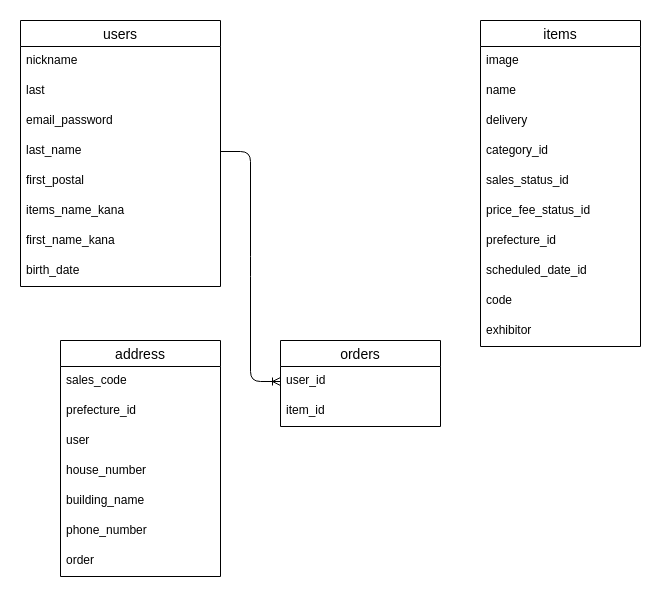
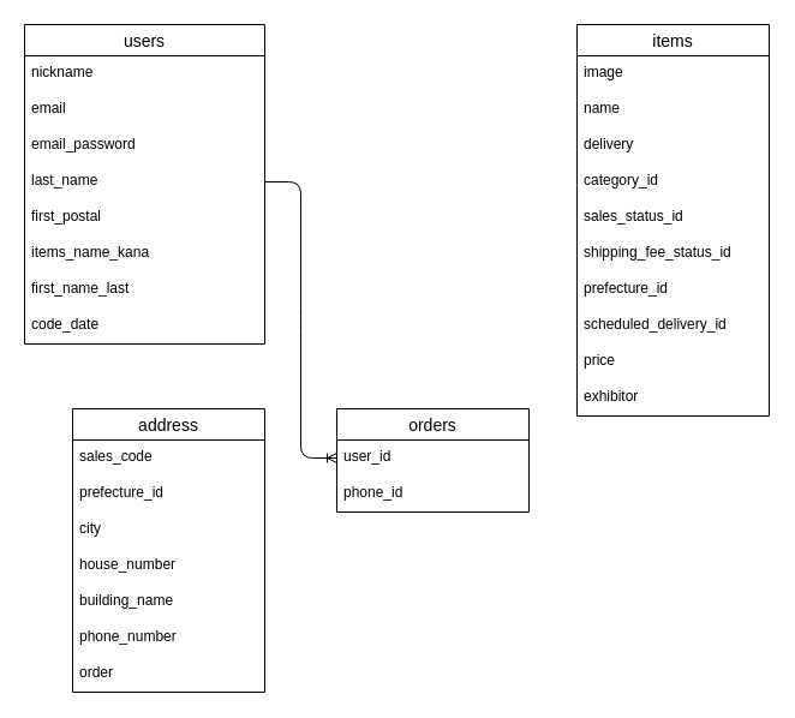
  <mxCell id="0" />
  <mxCell id="1" parent="0" />
  <mxCell id="2" value="" style="edgeStyle=entityRelationEdgeStyle;fontSize=12;html=1;endArrow=ERoneToMany;exitX=1;exitY=0.5;exitDx=0;exitDy=0;entryX=0;entryY=0.5;entryDx=0;entryDy=0;" parent="1" target="32" edge="1"><mxGeometry width="100" height="100" relative="1" as="geometry"><mxPoint x="220" y="151" as="sourcePoint" /><mxPoint x="380" y="370" as="targetPoint" /></mxGeometry></mxCell>
  <mxCell id="3" value="address" style="swimlane;fontStyle=0;childLayout=stackLayout;horizontal=1;startSize=26;horizontalStack=0;resizeParent=1;resizeParentMax=0;resizeLast=0;collapsible=1;marginBottom=0;align=center;fontSize=14;" parent="1" vertex="1"><mxGeometry x="60" y="340" width="160" height="236" as="geometry" /></mxCell>
  <mxCell id="4" value="sales_code" style="text;strokeColor=none;fillColor=none;spacingLeft=4;spacingRight=4;overflow=hidden;rotatable=0;points=[[0,0.5],[1,0.5]];portConstraint=eastwest;fontSize=12;" parent="3" vertex="1"><mxGeometry y="26" width="160" height="30" as="geometry" /></mxCell>
  <mxCell id="5" value="prefecture_id" style="text;strokeColor=none;fillColor=none;spacingLeft=4;spacingRight=4;overflow=hidden;rotatable=0;points=[[0,0.5],[1,0.5]];portConstraint=eastwest;fontSize=12;" parent="3" vertex="1"><mxGeometry y="56" width="160" height="30" as="geometry" /></mxCell>
- <mxCell id="6" value="user" style="text;strokeColor=none;fillColor=none;spacingLeft=4;spacingRight=4;overflow=hidden;rotatable=0;points=[[0,0.5],[1,0.5]];portConstraint=eastwest;fontSize=12;" parent="3" vertex="1"><mxGeometry y="86" width="160" height="30" as="geometry" /></mxCell>
+ <mxCell id="6" value="city" style="text;strokeColor=none;fillColor=none;spacingLeft=4;spacingRight=4;overflow=hidden;rotatable=0;points=[[0,0.5],[1,0.5]];portConstraint=eastwest;fontSize=12;" parent="3" vertex="1"><mxGeometry y="86" width="160" height="30" as="geometry" /></mxCell>
  <mxCell id="7" value="house_number" style="text;strokeColor=none;fillColor=none;spacingLeft=4;spacingRight=4;overflow=hidden;rotatable=0;points=[[0,0.5],[1,0.5]];portConstraint=eastwest;fontSize=12;" parent="3" vertex="1"><mxGeometry y="116" width="160" height="30" as="geometry" /></mxCell>
  <mxCell id="8" value="building_name" style="text;strokeColor=none;fillColor=none;spacingLeft=4;spacingRight=4;overflow=hidden;rotatable=0;points=[[0,0.5],[1,0.5]];portConstraint=eastwest;fontSize=12;" parent="3" vertex="1"><mxGeometry y="146" width="160" height="30" as="geometry" /></mxCell>
  <mxCell id="9" value="phone_number" style="text;strokeColor=none;fillColor=none;spacingLeft=4;spacingRight=4;overflow=hidden;rotatable=0;points=[[0,0.5],[1,0.5]];portConstraint=eastwest;fontSize=12;" parent="3" vertex="1"><mxGeometry y="176" width="160" height="30" as="geometry" /></mxCell>
  <mxCell id="10" value="order" style="text;strokeColor=none;fillColor=none;spacingLeft=4;spacingRight=4;overflow=hidden;rotatable=0;points=[[0,0.5],[1,0.5]];portConstraint=eastwest;fontSize=12;" vertex="1" parent="3"><mxGeometry y="206" width="160" height="30" as="geometry" /></mxCell>
  <mxCell id="11" value="users" style="swimlane;fontStyle=0;childLayout=stackLayout;horizontal=1;startSize=26;horizontalStack=0;resizeParent=1;resizeParentMax=0;resizeLast=0;collapsible=1;marginBottom=0;align=center;fontSize=14;" parent="1" vertex="1"><mxGeometry x="20" y="20" width="200" height="266" as="geometry" /></mxCell>
  <mxCell id="12" value="nickname" style="text;strokeColor=none;fillColor=none;spacingLeft=4;spacingRight=4;overflow=hidden;rotatable=0;points=[[0,0.5],[1,0.5]];portConstraint=eastwest;fontSize=12;" parent="11" vertex="1"><mxGeometry y="26" width="200" height="30" as="geometry" /></mxCell>
- <mxCell id="13" value="last" style="text;strokeColor=none;fillColor=none;spacingLeft=4;spacingRight=4;overflow=hidden;rotatable=0;points=[[0,0.5],[1,0.5]];portConstraint=eastwest;fontSize=12;" parent="11" vertex="1"><mxGeometry y="56" width="200" height="30" as="geometry" /></mxCell>
+ <mxCell id="13" value="email" style="text;strokeColor=none;fillColor=none;spacingLeft=4;spacingRight=4;overflow=hidden;rotatable=0;points=[[0,0.5],[1,0.5]];portConstraint=eastwest;fontSize=12;" parent="11" vertex="1"><mxGeometry y="56" width="200" height="30" as="geometry" /></mxCell>
  <mxCell id="14" value="email_password" style="text;strokeColor=none;fillColor=none;spacingLeft=4;spacingRight=4;overflow=hidden;rotatable=0;points=[[0,0.5],[1,0.5]];portConstraint=eastwest;fontSize=12;" parent="11" vertex="1"><mxGeometry y="86" width="200" height="30" as="geometry" /></mxCell>
  <mxCell id="15" value="last_name" style="text;strokeColor=none;fillColor=none;spacingLeft=4;spacingRight=4;overflow=hidden;rotatable=0;points=[[0,0.5],[1,0.5]];portConstraint=eastwest;fontSize=12;" parent="11" vertex="1"><mxGeometry y="116" width="200" height="30" as="geometry" /></mxCell>
  <mxCell id="16" value="first_postal" style="text;strokeColor=none;fillColor=none;spacingLeft=4;spacingRight=4;overflow=hidden;rotatable=0;points=[[0,0.5],[1,0.5]];portConstraint=eastwest;fontSize=12;" parent="11" vertex="1"><mxGeometry y="146" width="200" height="30" as="geometry" /></mxCell>
  <mxCell id="17" value="items_name_kana" style="text;strokeColor=none;fillColor=none;spacingLeft=4;spacingRight=4;overflow=hidden;rotatable=0;points=[[0,0.5],[1,0.5]];portConstraint=eastwest;fontSize=12;" parent="11" vertex="1"><mxGeometry y="176" width="200" height="30" as="geometry" /></mxCell>
- <mxCell id="18" value="first_name_kana" style="text;strokeColor=none;fillColor=none;spacingLeft=4;spacingRight=4;overflow=hidden;rotatable=0;points=[[0,0.5],[1,0.5]];portConstraint=eastwest;fontSize=12;" parent="11" vertex="1"><mxGeometry y="206" width="200" height="30" as="geometry" /></mxCell>
- <mxCell id="19" value="birth_date" style="text;strokeColor=none;fillColor=none;spacingLeft=4;spacingRight=4;overflow=hidden;rotatable=0;points=[[0,0.5],[1,0.5]];portConstraint=eastwest;fontSize=12;" parent="11" vertex="1"><mxGeometry y="236" width="200" height="30" as="geometry" /></mxCell>
+ <mxCell id="18" value="first_name_last" style="text;strokeColor=none;fillColor=none;spacingLeft=4;spacingRight=4;overflow=hidden;rotatable=0;points=[[0,0.5],[1,0.5]];portConstraint=eastwest;fontSize=12;" parent="11" vertex="1"><mxGeometry y="206" width="200" height="30" as="geometry" /></mxCell>
+ <mxCell id="19" value="code_date" style="text;strokeColor=none;fillColor=none;spacingLeft=4;spacingRight=4;overflow=hidden;rotatable=0;points=[[0,0.5],[1,0.5]];portConstraint=eastwest;fontSize=12;" parent="11" vertex="1"><mxGeometry y="236" width="200" height="30" as="geometry" /></mxCell>
  <mxCell id="20" value="items" style="swimlane;fontStyle=0;childLayout=stackLayout;horizontal=1;startSize=26;horizontalStack=0;resizeParent=1;resizeParentMax=0;resizeLast=0;collapsible=1;marginBottom=0;align=center;fontSize=14;" parent="1" vertex="1"><mxGeometry x="480" y="20" width="160" height="326" as="geometry" /></mxCell>
  <mxCell id="21" value="image" style="text;strokeColor=none;fillColor=none;spacingLeft=4;spacingRight=4;overflow=hidden;rotatable=0;points=[[0,0.5],[1,0.5]];portConstraint=eastwest;fontSize=12;" parent="20" vertex="1"><mxGeometry y="26" width="160" height="30" as="geometry" /></mxCell>
  <mxCell id="22" value="name" style="text;strokeColor=none;fillColor=none;spacingLeft=4;spacingRight=4;overflow=hidden;rotatable=0;points=[[0,0.5],[1,0.5]];portConstraint=eastwest;fontSize=12;" parent="20" vertex="1"><mxGeometry y="56" width="160" height="30" as="geometry" /></mxCell>
  <mxCell id="23" value="delivery" style="text;strokeColor=none;fillColor=none;spacingLeft=4;spacingRight=4;overflow=hidden;rotatable=0;points=[[0,0.5],[1,0.5]];portConstraint=eastwest;fontSize=12;aspect=fixed;" parent="20" vertex="1"><mxGeometry y="86" width="160" height="30" as="geometry" /></mxCell>
  <mxCell id="24" value="category_id" style="text;strokeColor=none;fillColor=none;spacingLeft=4;spacingRight=4;overflow=hidden;rotatable=0;points=[[0,0.5],[1,0.5]];portConstraint=eastwest;fontSize=12;" parent="20" vertex="1"><mxGeometry y="116" width="160" height="30" as="geometry" /></mxCell>
  <mxCell id="25" value="sales_status_id" style="text;strokeColor=none;fillColor=none;spacingLeft=4;spacingRight=4;overflow=hidden;rotatable=0;points=[[0,0.5],[1,0.5]];portConstraint=eastwest;fontSize=12;" parent="20" vertex="1"><mxGeometry y="146" width="160" height="30" as="geometry" /></mxCell>
- <mxCell id="26" value="price_fee_status_id" style="text;strokeColor=none;fillColor=none;spacingLeft=4;spacingRight=4;overflow=hidden;rotatable=0;points=[[0,0.5],[1,0.5]];portConstraint=eastwest;fontSize=12;" parent="20" vertex="1"><mxGeometry y="176" width="160" height="30" as="geometry" /></mxCell>
+ <mxCell id="26" value="shipping_fee_status_id" style="text;strokeColor=none;fillColor=none;spacingLeft=4;spacingRight=4;overflow=hidden;rotatable=0;points=[[0,0.5],[1,0.5]];portConstraint=eastwest;fontSize=12;" parent="20" vertex="1"><mxGeometry y="176" width="160" height="30" as="geometry" /></mxCell>
  <mxCell id="27" value="prefecture_id" style="text;strokeColor=none;fillColor=none;spacingLeft=4;spacingRight=4;overflow=hidden;rotatable=0;points=[[0,0.5],[1,0.5]];portConstraint=eastwest;fontSize=12;" parent="20" vertex="1"><mxGeometry y="206" width="160" height="30" as="geometry" /></mxCell>
- <mxCell id="28" value="scheduled_date_id" style="text;strokeColor=none;fillColor=none;spacingLeft=4;spacingRight=4;overflow=hidden;rotatable=0;points=[[0,0.5],[1,0.5]];portConstraint=eastwest;fontSize=12;" parent="20" vertex="1"><mxGeometry y="236" width="160" height="30" as="geometry" /></mxCell>
- <mxCell id="29" value="code" style="text;strokeColor=none;fillColor=none;spacingLeft=4;spacingRight=4;overflow=hidden;rotatable=0;points=[[0,0.5],[1,0.5]];portConstraint=eastwest;fontSize=12;aspect=fixed;" parent="20" vertex="1"><mxGeometry y="266" width="160" height="30" as="geometry" /></mxCell>
+ <mxCell id="28" value="scheduled_delivery_id" style="text;strokeColor=none;fillColor=none;spacingLeft=4;spacingRight=4;overflow=hidden;rotatable=0;points=[[0,0.5],[1,0.5]];portConstraint=eastwest;fontSize=12;" parent="20" vertex="1"><mxGeometry y="236" width="160" height="30" as="geometry" /></mxCell>
+ <mxCell id="29" value="price" style="text;strokeColor=none;fillColor=none;spacingLeft=4;spacingRight=4;overflow=hidden;rotatable=0;points=[[0,0.5],[1,0.5]];portConstraint=eastwest;fontSize=12;aspect=fixed;" parent="20" vertex="1"><mxGeometry y="266" width="160" height="30" as="geometry" /></mxCell>
  <mxCell id="30" value="exhibitor" style="text;strokeColor=none;fillColor=none;spacingLeft=4;spacingRight=4;overflow=hidden;rotatable=0;points=[[0,0.5],[1,0.5]];portConstraint=eastwest;fontSize=12;aspect=fixed;" parent="20" vertex="1"><mxGeometry y="296" width="160" height="30" as="geometry" /></mxCell>
  <mxCell id="31" value="orders" style="swimlane;fontStyle=0;childLayout=stackLayout;horizontal=1;startSize=26;horizontalStack=0;resizeParent=1;resizeParentMax=0;resizeLast=0;collapsible=1;marginBottom=0;align=center;fontSize=14;" parent="1" vertex="1"><mxGeometry x="280" y="340" width="160" height="86" as="geometry" /></mxCell>
  <mxCell id="32" value="user_id" style="text;strokeColor=none;fillColor=none;spacingLeft=4;spacingRight=4;overflow=hidden;rotatable=0;points=[[0,0.5],[1,0.5]];portConstraint=eastwest;fontSize=12;" parent="31" vertex="1"><mxGeometry y="26" width="160" height="30" as="geometry" /></mxCell>
- <mxCell id="33" value="item_id" style="text;strokeColor=none;fillColor=none;spacingLeft=4;spacingRight=4;overflow=hidden;rotatable=0;points=[[0,0.5],[1,0.5]];portConstraint=eastwest;fontSize=12;" parent="31" vertex="1"><mxGeometry y="56" width="160" height="30" as="geometry" /></mxCell>
+ <mxCell id="33" value="phone_id" style="text;strokeColor=none;fillColor=none;spacingLeft=4;spacingRight=4;overflow=hidden;rotatable=0;points=[[0,0.5],[1,0.5]];portConstraint=eastwest;fontSize=12;" parent="31" vertex="1"><mxGeometry y="56" width="160" height="30" as="geometry" /></mxCell>
